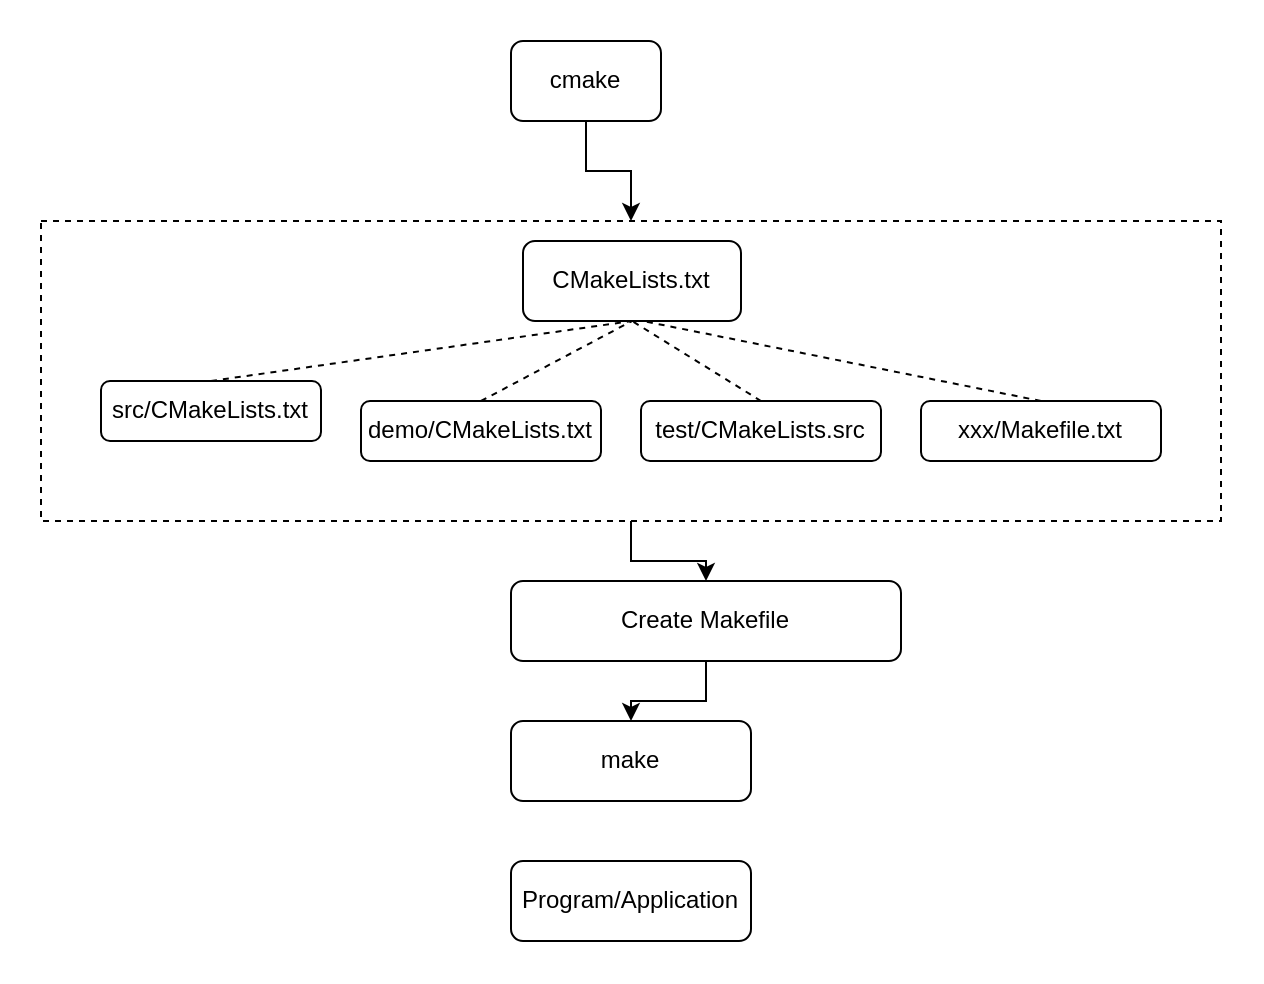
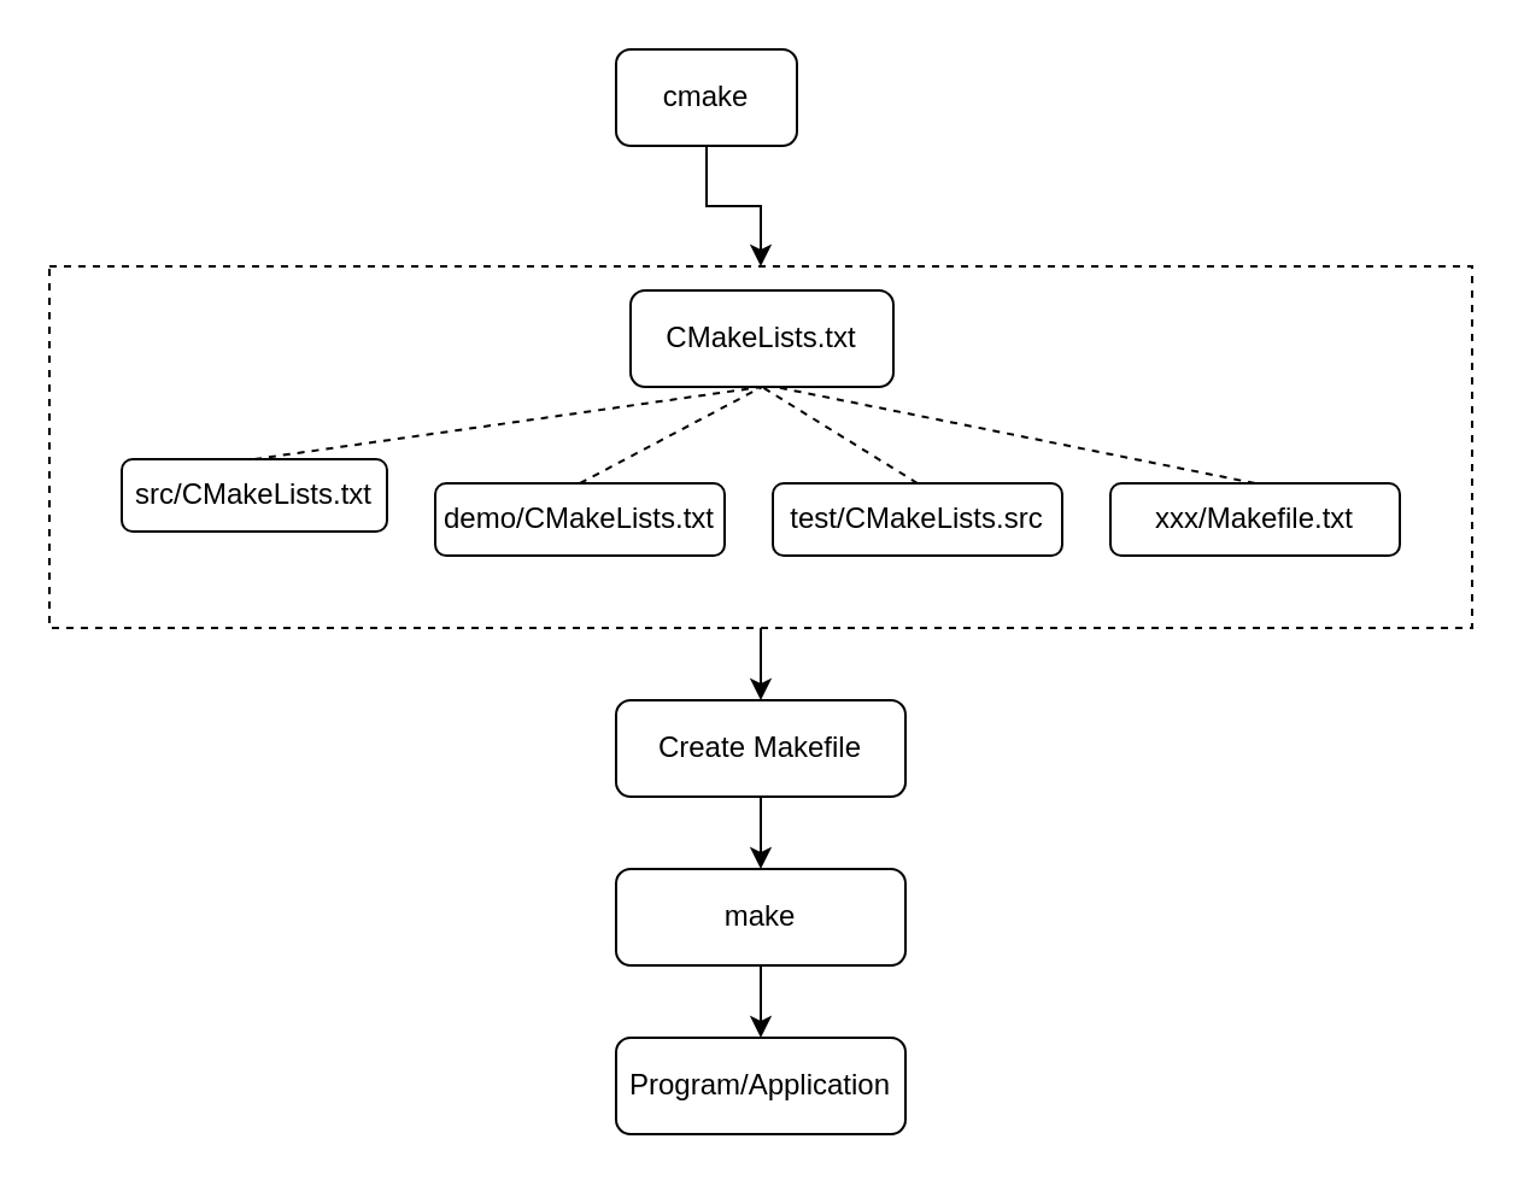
  <mxCell id="0" />
  <mxCell id="1" parent="0" />
  <mxCell id="2" value="CMakeLists.txt" style="rounded=1;whiteSpace=wrap;html=1;fontSize=12;glass=0;strokeWidth=1;shadow=0;" parent="1" vertex="1"><mxGeometry x="261" y="120" width="109" height="40" as="geometry" /></mxCell>
  <mxCell id="3" style="edgeStyle=orthogonalEdgeStyle;rounded=0;orthogonalLoop=1;jettySize=auto;html=1;exitX=0.5;exitY=1;exitDx=0;exitDy=0;entryX=0.5;entryY=0;entryDx=0;entryDy=0;" edge="1" parent="1" source="4" target="14"><mxGeometry relative="1" as="geometry" /></mxCell>
  <mxCell id="4" value="cmake" style="rounded=1;whiteSpace=wrap;html=1;fontSize=12;glass=0;strokeWidth=1;shadow=0;" parent="1" vertex="1"><mxGeometry x="255" y="20" width="75" height="40" as="geometry" /></mxCell>
+ <mxCell id="5" style="edgeStyle=orthogonalEdgeStyle;rounded=0;orthogonalLoop=1;jettySize=auto;html=1;exitX=0.5;exitY=1;exitDx=0;exitDy=0;" edge="1" parent="1" source="6" target="15"><mxGeometry relative="1" as="geometry" /></mxCell>
  <mxCell id="6" value="make" style="rounded=1;whiteSpace=wrap;html=1;fontSize=12;glass=0;strokeWidth=1;shadow=0;" parent="1" vertex="1"><mxGeometry x="255" y="360" width="120" height="40" as="geometry" /></mxCell>
  <mxCell id="7" style="edgeStyle=orthogonalEdgeStyle;rounded=0;orthogonalLoop=1;jettySize=auto;html=1;exitX=0.5;exitY=1;exitDx=0;exitDy=0;" edge="1" parent="1" source="8" target="6"><mxGeometry relative="1" as="geometry" /></mxCell>
- <mxCell id="8" value="Create Makefile" style="rounded=1;whiteSpace=wrap;html=1;fontSize=12;glass=0;strokeWidth=1;shadow=0;" parent="1" vertex="1"><mxGeometry x="255" y="290" width="195" height="40" as="geometry" /></mxCell>
+ <mxCell id="8" value="Create Makefile" style="rounded=1;whiteSpace=wrap;html=1;fontSize=12;glass=0;strokeWidth=1;shadow=0;" parent="1" vertex="1"><mxGeometry x="255" y="290" width="120" height="40" as="geometry" /></mxCell>
  <mxCell id="9" value="src/CMakeLists.txt" style="rounded=1;whiteSpace=wrap;html=1;" vertex="1" parent="1"><mxGeometry x="50" y="190" width="110" height="30" as="geometry" /></mxCell>
  <mxCell id="10" value="demo/CMakeLists.txt" style="rounded=1;whiteSpace=wrap;html=1;" vertex="1" parent="1"><mxGeometry x="180" y="200" width="120" height="30" as="geometry" /></mxCell>
  <mxCell id="11" value="test/CMakeLists.src" style="rounded=1;whiteSpace=wrap;html=1;" vertex="1" parent="1"><mxGeometry x="320" y="200" width="120" height="30" as="geometry" /></mxCell>
  <mxCell id="12" value="xxx/Makefile.txt" style="rounded=1;whiteSpace=wrap;html=1;" vertex="1" parent="1"><mxGeometry x="460" y="200" width="120" height="30" as="geometry" /></mxCell>
  <mxCell id="13" style="edgeStyle=orthogonalEdgeStyle;rounded=0;orthogonalLoop=1;jettySize=auto;html=1;exitX=0.5;exitY=1;exitDx=0;exitDy=0;" edge="1" parent="1" source="14" target="8"><mxGeometry relative="1" as="geometry" /></mxCell>
  <mxCell id="14" value="" style="rounded=0;whiteSpace=wrap;html=1;fillColor=none;dashed=1;" vertex="1" parent="1"><mxGeometry x="20" y="110" width="590" height="150" as="geometry" /></mxCell>
  <mxCell id="15" value="Program/Application" style="rounded=1;whiteSpace=wrap;html=1;fontSize=12;glass=0;strokeWidth=1;shadow=0;" vertex="1" parent="1"><mxGeometry x="255" y="430" width="120" height="40" as="geometry" /></mxCell>
  <mxCell id="16" value="" style="endArrow=none;dashed=1;html=1;entryX=0.5;entryY=1;entryDx=0;entryDy=0;exitX=0.5;exitY=0;exitDx=0;exitDy=0;" edge="1" parent="1" source="9" target="2"><mxGeometry width="50" height="50" relative="1" as="geometry"><mxPoint x="291" y="250" as="sourcePoint" /><mxPoint x="341" y="200" as="targetPoint" /></mxGeometry></mxCell>
  <mxCell id="17" value="" style="endArrow=none;dashed=1;html=1;entryX=0.5;entryY=1;entryDx=0;entryDy=0;exitX=0.5;exitY=0;exitDx=0;exitDy=0;" edge="1" parent="1" source="10" target="2"><mxGeometry width="50" height="50" relative="1" as="geometry"><mxPoint x="291" y="210" as="sourcePoint" /><mxPoint x="341" y="160" as="targetPoint" /></mxGeometry></mxCell>
  <mxCell id="18" value="" style="endArrow=none;dashed=1;html=1;entryX=0.5;entryY=1;entryDx=0;entryDy=0;exitX=0.5;exitY=0;exitDx=0;exitDy=0;" edge="1" parent="1" source="11" target="2"><mxGeometry width="50" height="50" relative="1" as="geometry"><mxPoint x="531" y="130" as="sourcePoint" /><mxPoint x="581" y="80" as="targetPoint" /></mxGeometry></mxCell>
  <mxCell id="19" value="" style="endArrow=none;dashed=1;html=1;exitX=0.5;exitY=0;exitDx=0;exitDy=0;" edge="1" parent="1" source="12"><mxGeometry width="50" height="50" relative="1" as="geometry"><mxPoint x="511" y="150" as="sourcePoint" /><mxPoint x="321" y="160" as="targetPoint" /></mxGeometry></mxCell>
